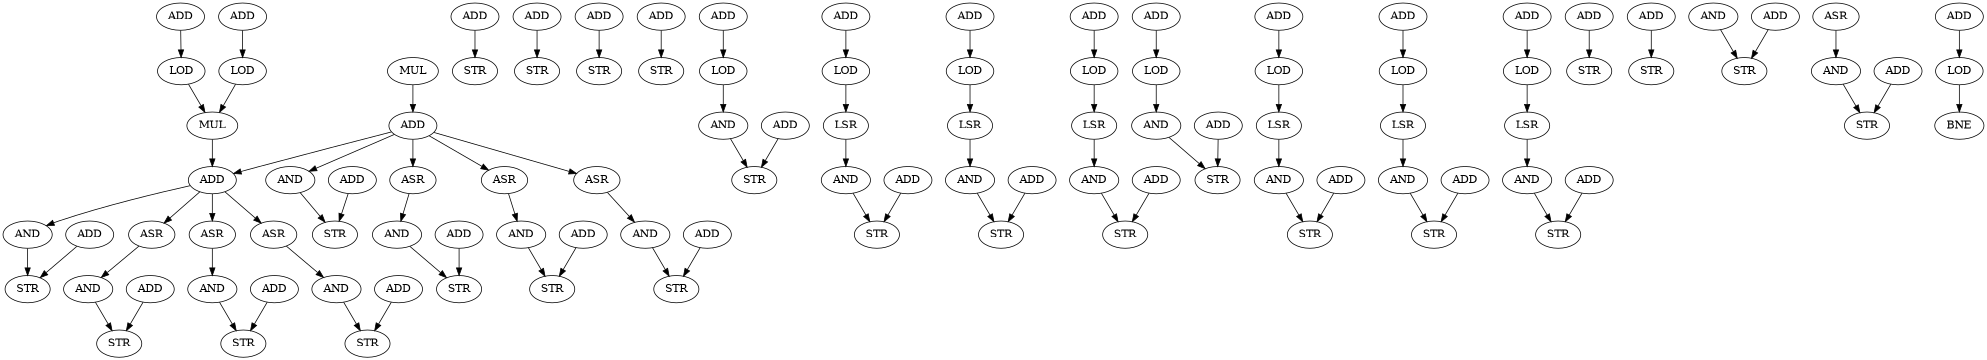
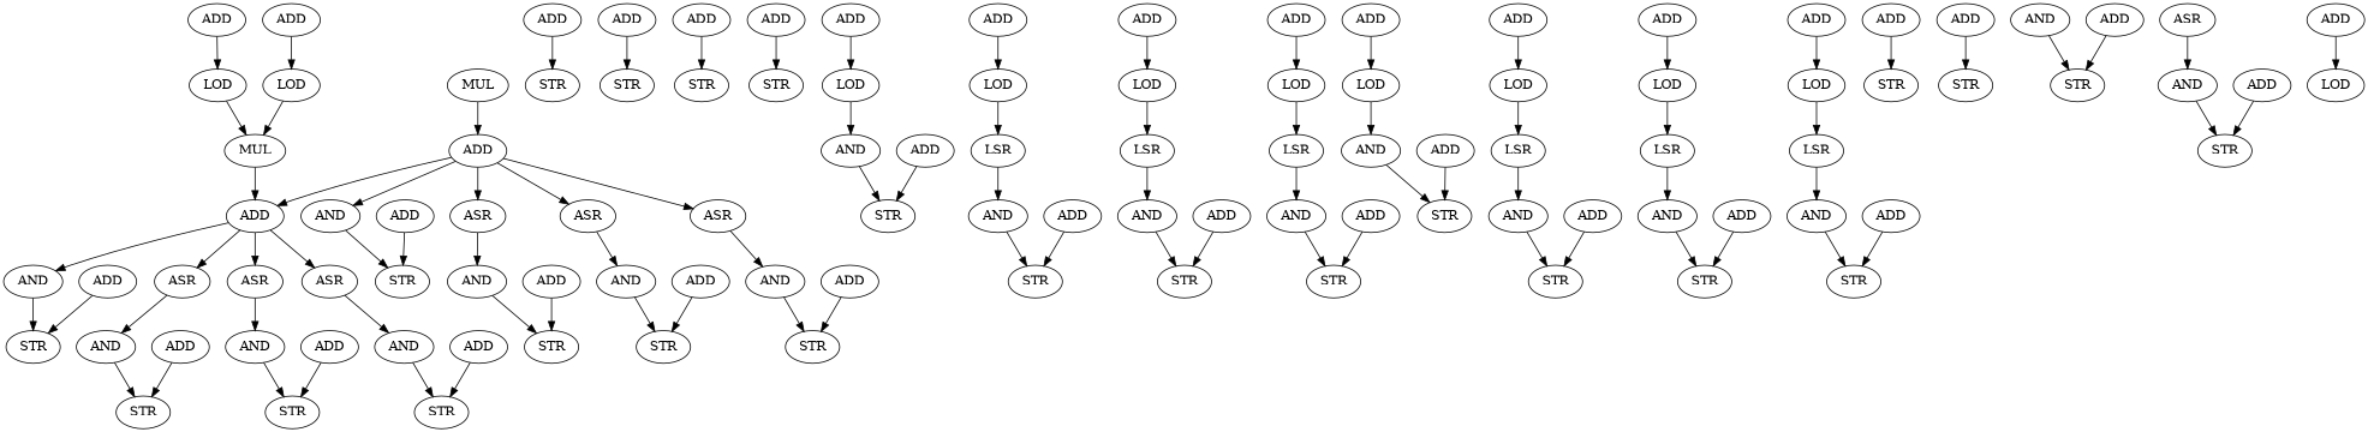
  digraph {
    n1 [label=MUL]
    n2 [label=ADD]
    n3 [label=ADD]
    n4 [label=AND]
    n5 [label=ASR]
    n6 [label=ASR]
    n7 [label=ASR]
    n8 [label=ADD]
    n9 [label=LOD]
    n10 [label=MUL]
    n11 [label=ADD]
    n12 [label=LOD]
    n13 [label=AND]
    n14 [label=ASR]
    n15 [label=ASR]
    n16 [label=ASR]
    n17 [label=ADD]
    n18 [label=STR]
    n19 [label=ADD]
    n20 [label=STR]
    n21 [label=STR]
    n22 [label=ADD]
    n23 [label=AND]
    n24 [label=STR]
    n25 [label=ADD]
    n26 [label=AND]
    n27 [label=STR]
    n28 [label=ADD]
    n29 [label=AND]
    n30 [label=STR]
    n31 [label=ADD]
    n32 [label=STR]
    n33 [label=ADD]
    n34 [label=AND]
    n35 [label=STR]
    n36 [label=ADD]
    n37 [label=AND]
    n38 [label=STR]
    n39 [label=ADD]
    n40 [label=AND]
    n41 [label=STR]
    n42 [label=ADD]
    n43 [label=ADD]
    n44 [label=STR]
    n45 [label=ADD]
    n46 [label=STR]
    n47 [label=ADD]
    n48 [label=LOD]
    n49 [label=AND]
    n50 [label=STR]
    n51 [label=ADD]
    n52 [label=ADD]
    n53 [label=LOD]
    n54 [label=LSR]
    n55 [label=AND]
    n56 [label=STR]
    n57 [label=ADD]
    n58 [label=ADD]
    n59 [label=LOD]
    n60 [label=LSR]
    n61 [label=AND]
    n62 [label=STR]
    n63 [label=ADD]
    n64 [label=ADD]
    n65 [label=LOD]
    n66 [label=LSR]
    n67 [label=AND]
    n68 [label=STR]
    n69 [label=ADD]
    n70 [label=ADD]
    n71 [label=LOD]
    n72 [label=AND]
    n73 [label=STR]
    n74 [label=ADD]
    n75 [label=ADD]
    n76 [label=LOD]
    n77 [label=LSR]
    n78 [label=AND]
    n79 [label=STR]
    n80 [label=ADD]
    n81 [label=ADD]
    n82 [label=LOD]
    n83 [label=LSR]
    n84 [label=AND]
    n85 [label=STR]
    n86 [label=ADD]
    n87 [label=ADD]
    n88 [label=LOD]
    n89 [label=LSR]
    n90 [label=AND]
    n91 [label=STR]
    n92 [label=ADD]
    n93 [label=ADD]
    n94 [label=STR]
    n95 [label=ADD]
    n96 [label=STR]
    n97 [label=AND]
    n98 [label=STR]
    n99 [label=ADD]
    n100 [label=ASR]
    n101 [label=AND]
    n102 [label=STR]
    n103 [label=ADD]
    n104 [label=ADD]
    n105 [label=LOD]
-   n106 [label=BNE]
    n1 -> n2
    n2 -> n3
    n2 -> n4
    n2 -> n5
    n2 -> n6
    n2 -> n7
    n3 -> n13
    n3 -> n14
    n3 -> n15
    n3 -> n16
    n4 -> n32
    n5 -> n34
    n6 -> n37
    n7 -> n40
    n8 -> n9
    n9 -> n10
    n10 -> n3
    n11 -> n12
    n12 -> n10
    n13 -> n21
    n14 -> n23
    n15 -> n26
    n16 -> n29
    n17 -> n18
    n19 -> n20
    n22 -> n21
    n23 -> n24
    n25 -> n24
    n26 -> n27
    n28 -> n27
    n29 -> n30
    n31 -> n30
    n33 -> n32
    n34 -> n35
    n36 -> n35
    n37 -> n38
    n39 -> n38
    n40 -> n41
    n42 -> n41
    n43 -> n44
    n45 -> n46
    n47 -> n48
    n48 -> n49
    n49 -> n50
    n51 -> n50
    n52 -> n53
    n53 -> n54
    n54 -> n55
    n55 -> n56
    n57 -> n56
    n58 -> n59
    n59 -> n60
    n60 -> n61
    n61 -> n62
    n63 -> n62
    n64 -> n65
    n65 -> n66
    n66 -> n67
    n67 -> n68
    n69 -> n68
    n70 -> n71
    n71 -> n72
    n72 -> n73
    n74 -> n73
    n75 -> n76
    n76 -> n77
    n77 -> n78
    n78 -> n79
    n80 -> n79
    n81 -> n82
    n82 -> n83
    n83 -> n84
    n84 -> n85
    n86 -> n85
    n87 -> n88
    n88 -> n89
    n89 -> n90
    n90 -> n91
    n92 -> n91
    n93 -> n94
    n95 -> n96
    n97 -> n98
    n99 -> n98
    n100 -> n101
    n101 -> n102
    n103 -> n102
    n104 -> n105
-   n105 -> n106
  }
